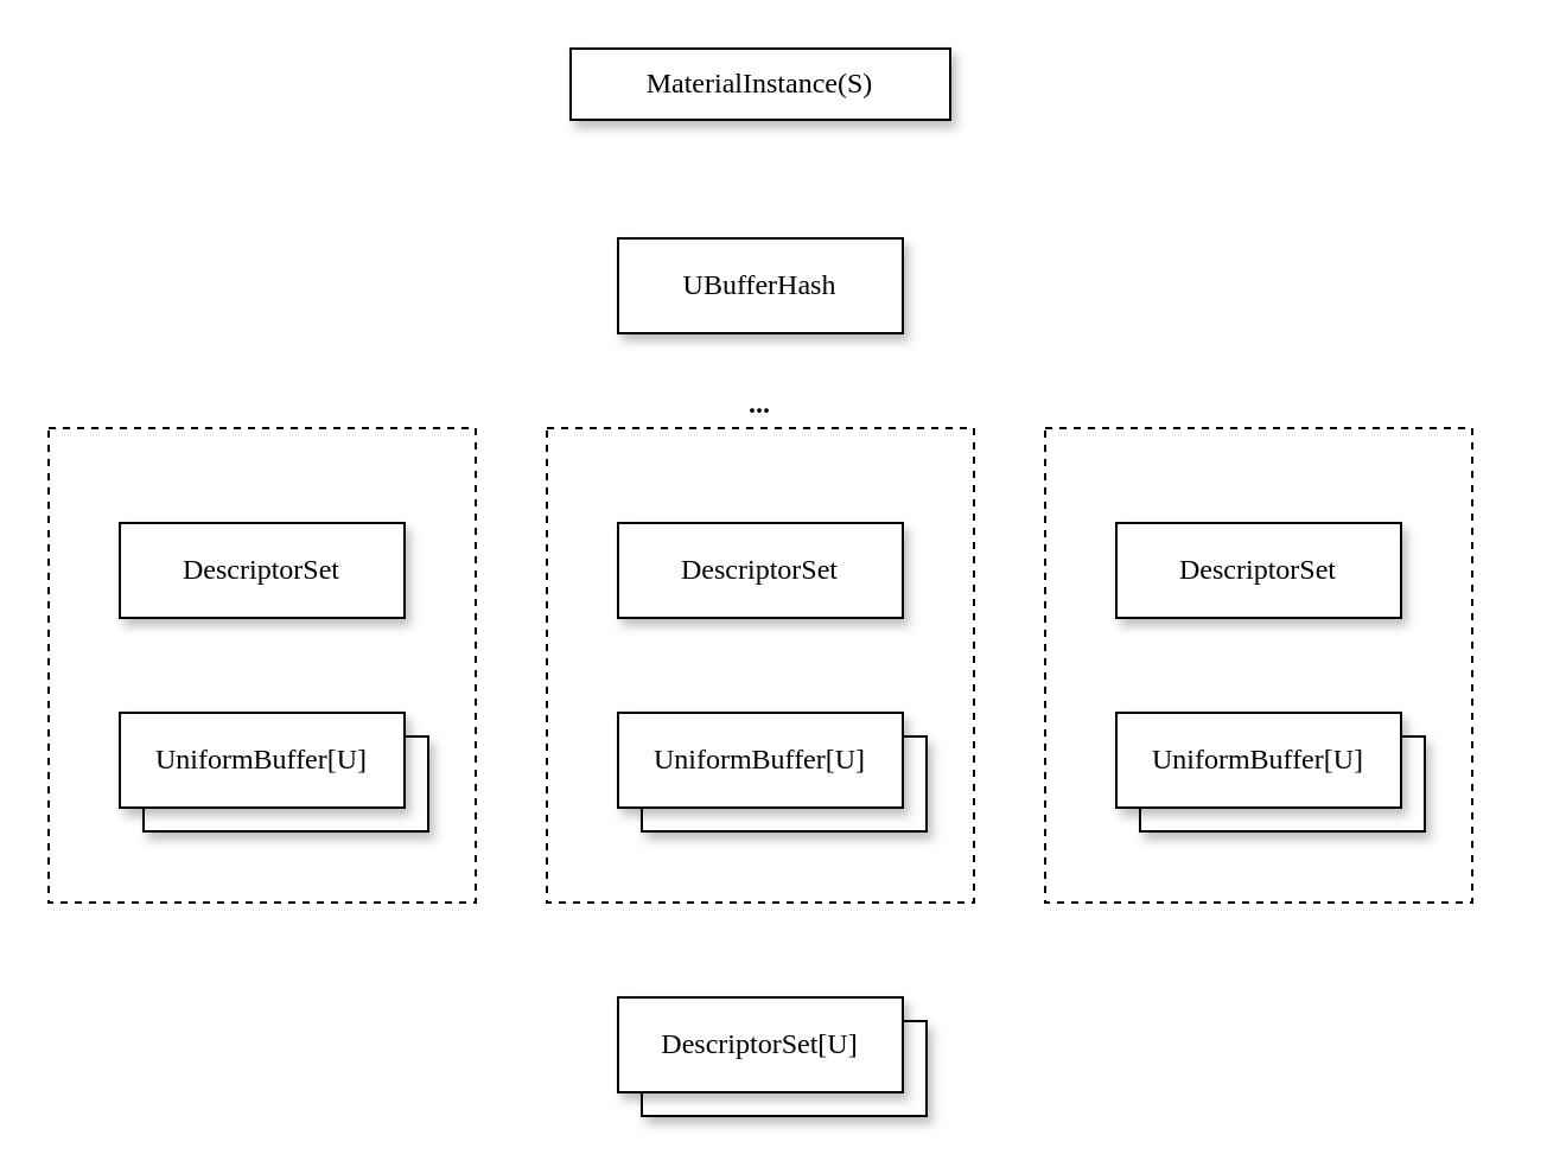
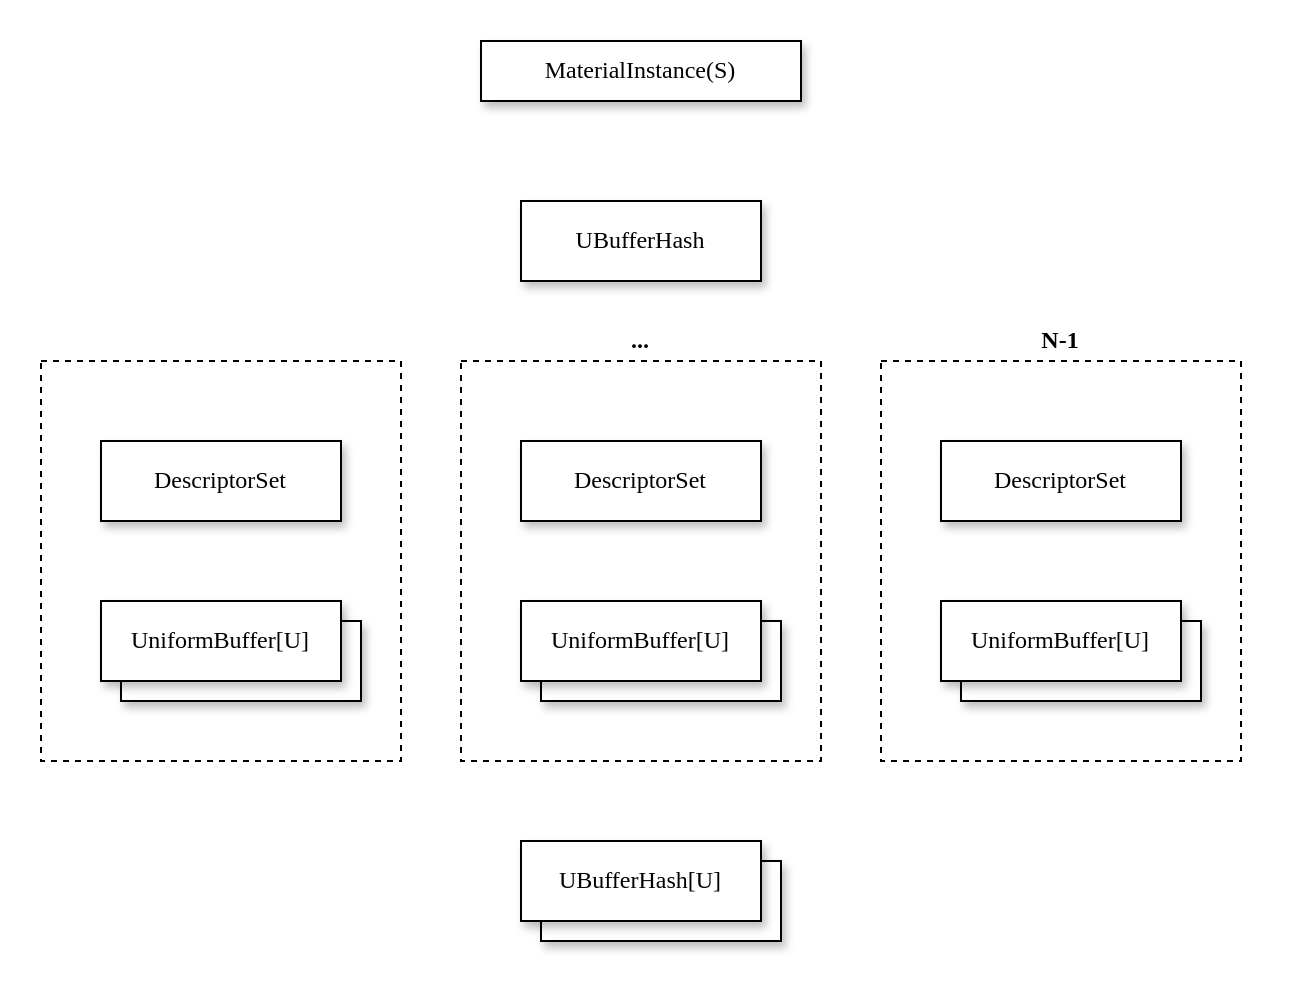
  <mxCell id="0" />
  <mxCell id="1" parent="0" />
  <mxCell id="2" value="" style="rounded=0;whiteSpace=wrap;html=1;shadow=1;fontFamily=Lucida Console;" parent="1" vertex="1"><mxGeometry x="270" y="430" width="120" height="40" as="geometry" /></mxCell>
  <mxCell id="3" value="MaterialInstance(S)" style="rounded=0;whiteSpace=wrap;html=1;shadow=1;fontFamily=Lucida Console;" parent="1" vertex="1"><mxGeometry x="240" y="20" width="160" height="30" as="geometry" /></mxCell>
  <mxCell id="4" value="UBufferHash" style="rounded=0;whiteSpace=wrap;html=1;shadow=1;fontFamily=Lucida Console;" parent="1" vertex="1"><mxGeometry x="260" y="100" width="120" height="40" as="geometry" /></mxCell>
- <mxCell id="5" value="DescriptorSet[U]" style="rounded=0;whiteSpace=wrap;html=1;shadow=1;fontFamily=Lucida Console;" parent="1" vertex="1"><mxGeometry x="260" y="420" width="120" height="40" as="geometry" /></mxCell>
+ <mxCell id="5" value="UBufferHash[U]" style="rounded=0;whiteSpace=wrap;html=1;shadow=1;fontFamily=Lucida Console;" parent="1" vertex="1"><mxGeometry x="260" y="420" width="120" height="40" as="geometry" /></mxCell>
  <mxCell id="6" value="" style="group" vertex="1" connectable="0" parent="1"><mxGeometry y="160" width="610" height="220" as="geometry" x="20" /></mxCell>
  <mxCell id="7" value="" style="rounded=0;whiteSpace=wrap;html=1;fontFamily=Lucida Console;perimeterSpacing=0;fillColor=none;dashed=1;" parent="6" vertex="1"><mxGeometry x="420" y="20" width="180" height="200" as="geometry" /></mxCell>
  <mxCell id="8" value="" style="rounded=0;whiteSpace=wrap;html=1;fontFamily=Lucida Console;perimeterSpacing=0;fillColor=none;dashed=1;" parent="6" vertex="1"><mxGeometry x="210" y="20" width="180" height="200" as="geometry" /></mxCell>
  <mxCell id="9" value="" style="rounded=0;whiteSpace=wrap;html=1;fontFamily=Lucida Console;perimeterSpacing=0;fillColor=none;dashed=1;" parent="6" vertex="1"><mxGeometry y="20" width="180" height="200" as="geometry" /></mxCell>
  <mxCell id="10" value="" style="rounded=0;whiteSpace=wrap;html=1;shadow=1;fontFamily=Lucida Console;" parent="6" vertex="1"><mxGeometry x="460" y="150" width="120" height="40" as="geometry" /></mxCell>
  <mxCell id="11" value="" style="rounded=0;whiteSpace=wrap;html=1;shadow=1;fontFamily=Lucida Console;" parent="6" vertex="1"><mxGeometry x="250" y="150" width="120" height="40" as="geometry" /></mxCell>
  <mxCell id="12" value="" style="rounded=0;whiteSpace=wrap;html=1;shadow=1;fontFamily=Lucida Console;" parent="6" vertex="1"><mxGeometry x="40" y="150" width="120" height="40" as="geometry" /></mxCell>
  <mxCell id="13" value="UniformBuffer[U]" style="rounded=0;whiteSpace=wrap;html=1;shadow=1;fontFamily=Lucida Console;" parent="6" vertex="1"><mxGeometry x="30" y="140" width="120" height="40" as="geometry" /></mxCell>
  <mxCell id="14" value="UniformBuffer[U]" style="rounded=0;whiteSpace=wrap;html=1;shadow=1;fontFamily=Lucida Console;" parent="6" vertex="1"><mxGeometry x="240" y="140" width="120" height="40" as="geometry" /></mxCell>
  <mxCell id="15" value="UniformBuffer[U]" style="rounded=0;whiteSpace=wrap;html=1;shadow=1;fontFamily=Lucida Console;" parent="6" vertex="1"><mxGeometry x="450" y="140" width="120" height="40" as="geometry" /></mxCell>
  <mxCell id="16" value="..." style="text;html=1;strokeColor=none;fillColor=none;align=center;verticalAlign=middle;whiteSpace=wrap;rounded=0;shadow=1;fontSize=12;fontStyle=1;fontFamily=Lucida Console;" parent="6" vertex="1"><mxGeometry x="200" width="200" height="20" as="geometry" /></mxCell>
+ <mxCell id="17" value="N-1" style="text;html=1;strokeColor=none;fillColor=none;align=center;verticalAlign=middle;whiteSpace=wrap;rounded=0;shadow=1;fontSize=12;fontStyle=1;fontFamily=Lucida Console;" parent="6" vertex="1"><mxGeometry x="410" width="200" height="20" as="geometry" /></mxCell>
  <mxCell id="18" value="DescriptorSet" style="rounded=0;whiteSpace=wrap;html=1;shadow=1;fontFamily=Lucida Console;" parent="6" vertex="1"><mxGeometry x="30" y="60" width="120" height="40" as="geometry" /></mxCell>
  <mxCell id="19" value="DescriptorSet" style="rounded=0;whiteSpace=wrap;html=1;shadow=1;fontFamily=Lucida Console;" parent="6" vertex="1"><mxGeometry x="240" y="60" width="120" height="40" as="geometry" /></mxCell>
  <mxCell id="20" value="DescriptorSet" style="rounded=0;whiteSpace=wrap;html=1;shadow=1;fontFamily=Lucida Console;" parent="6" vertex="1"><mxGeometry x="450" y="60" width="120" height="40" as="geometry" /></mxCell>
